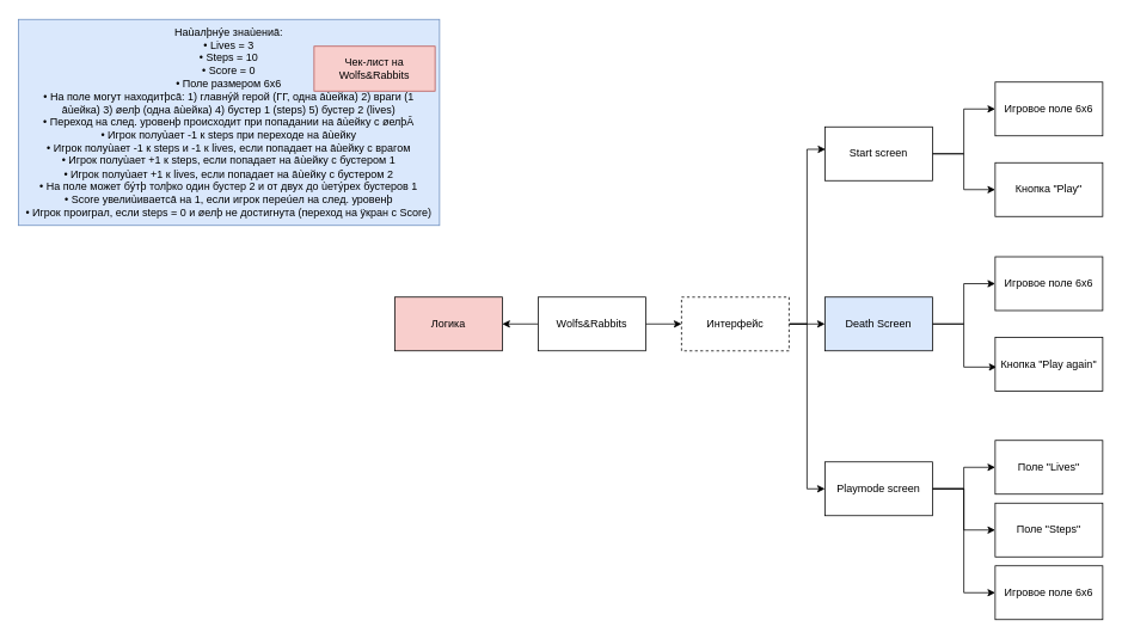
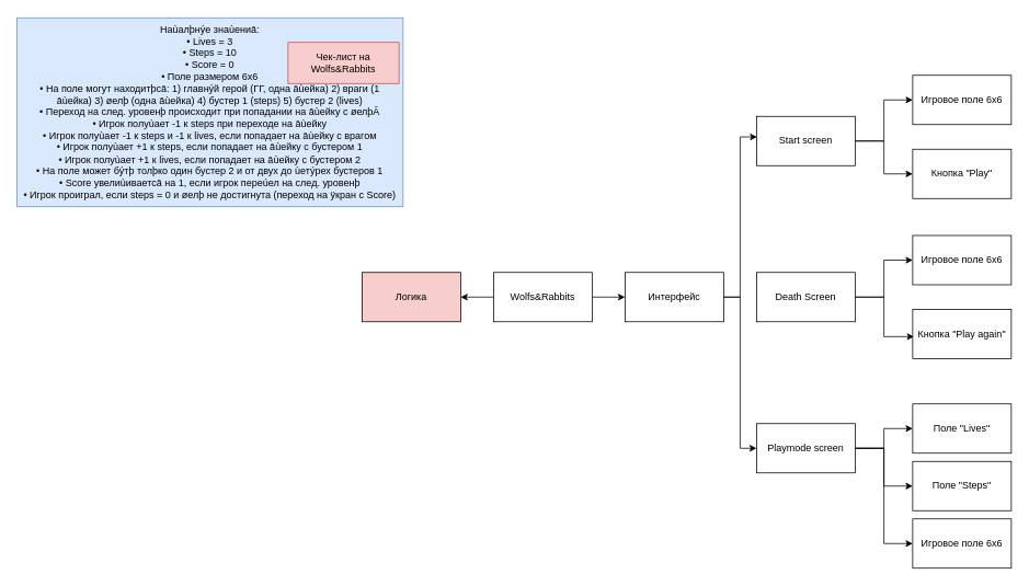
  <mxCell id="0" />
  <mxCell id="1" parent="0" />
  <mxCell id="2" value="&#10;&#10;Наùалþнýе знаùениā:&#10;• Lives = 3&#10;• Steps = 10&#10;• Score = 0&#10;• Поле размером 6х6&#10;• На поле могут находитþсā: 1) главнýй герой (ГГ, одна āùейка) 2) враги (1&#10;āùейка) 3) øелþ (одна āùейка) 4) бустер 1 (steps) 5) бустер 2 (lives)&#10;• Переход на след. уровенþ происходит при попадании на āùейку с øелþĀ&#10;• Игрок полуùает -1 к steps при переходе на āùейку&#10;• Игрок полуùает -1 к steps и -1 к lives, если попадает на āùейку с врагом&#10;• Игрок полуùает +1 к steps, если попадает на āùейку с бустером 1&#10;• Игрок полуùает +1 к lives, если попадает на āùейку с бустером 2&#10;• На поле может бýтþ толþко один бустер 2 и от двух до ùетýрех бустеров 1&#10;• Score увелиùиваетсā на 1, если игрок переúел на след. уровенþ&#10;• Игрок проиграл, если steps = 0 и øелþ не достигнута (переход на ÿкран с Score) &#10;&#10;" style="text;html=1;strokeColor=#6c8ebf;fillColor=#dae8fc;align=center;verticalAlign=middle;whiteSpace=wrap;rounded=0;" vertex="1" parent="1"><mxGeometry x="20" y="20" width="470" height="230" as="geometry" /></mxCell>
  <mxCell id="3" value="Чек-лист на Wolfs&amp;amp;Rabbits" style="text;html=1;strokeColor=#b85450;fillColor=#f8cecc;align=center;verticalAlign=middle;whiteSpace=wrap;rounded=0;" vertex="1" parent="1"><mxGeometry x="350" y="50" width="135" height="50" as="geometry" /></mxCell>
  <mxCell id="4" style="edgeStyle=orthogonalEdgeStyle;rounded=0;orthogonalLoop=1;jettySize=auto;html=1;exitX=0;exitY=0.5;exitDx=0;exitDy=0;" edge="1" parent="1" source="6" target="7"><mxGeometry relative="1" as="geometry" /></mxCell>
  <mxCell id="5" style="edgeStyle=orthogonalEdgeStyle;rounded=0;orthogonalLoop=1;jettySize=auto;html=1;exitX=1;exitY=0.5;exitDx=0;exitDy=0;entryX=0;entryY=0.5;entryDx=0;entryDy=0;" edge="1" parent="1" source="6" target="11"><mxGeometry relative="1" as="geometry" /></mxCell>
  <mxCell id="6" value="Wolfs&amp;amp;Rabbits" style="rounded=0;whiteSpace=wrap;html=1;" vertex="1" parent="1"><mxGeometry x="600" y="330" width="120" height="60" as="geometry" /></mxCell>
  <mxCell id="7" value="Логика" style="rounded=0;whiteSpace=wrap;html=1;fillColor=#f8cecc;" vertex="1" parent="1"><mxGeometry x="440" y="330" width="120" height="60" as="geometry" /></mxCell>
- <mxCell id="8" style="edgeStyle=orthogonalEdgeStyle;rounded=0;orthogonalLoop=1;jettySize=auto;html=1;exitX=1;exitY=0.5;exitDx=0;exitDy=0;entryX=0;entryY=0.5;entryDx=0;entryDy=0;" edge="1" parent="1" source="11" target="21"><mxGeometry relative="1" as="geometry" /></mxCell>
  <mxCell id="9" style="edgeStyle=orthogonalEdgeStyle;rounded=0;orthogonalLoop=1;jettySize=auto;html=1;exitX=1;exitY=0.5;exitDx=0;exitDy=0;entryX=0.005;entryY=0.417;entryDx=0;entryDy=0;entryPerimeter=0;" edge="1" parent="1" source="11" target="14"><mxGeometry relative="1" as="geometry" /></mxCell>
  <mxCell id="10" style="edgeStyle=orthogonalEdgeStyle;rounded=0;orthogonalLoop=1;jettySize=auto;html=1;exitX=1;exitY=0.5;exitDx=0;exitDy=0;entryX=0;entryY=0.5;entryDx=0;entryDy=0;" edge="1" parent="1" source="11" target="18"><mxGeometry relative="1" as="geometry" /></mxCell>
- <mxCell id="11" value="Интерфейс" style="rounded=0;whiteSpace=wrap;html=1;dashed=1;" vertex="1" parent="1"><mxGeometry x="760" y="330" width="120" height="60" as="geometry" /></mxCell>
+ <mxCell id="11" value="Интерфейс" style="rounded=0;whiteSpace=wrap;html=1;" vertex="1" parent="1"><mxGeometry x="760" y="330" width="120" height="60" as="geometry" /></mxCell>
  <mxCell id="12" style="edgeStyle=orthogonalEdgeStyle;rounded=0;orthogonalLoop=1;jettySize=auto;html=1;exitX=1;exitY=0.5;exitDx=0;exitDy=0;entryX=0;entryY=0.5;entryDx=0;entryDy=0;" edge="1" parent="1" source="14" target="22"><mxGeometry relative="1" as="geometry" /></mxCell>
  <mxCell id="13" style="edgeStyle=orthogonalEdgeStyle;rounded=0;orthogonalLoop=1;jettySize=auto;html=1;exitX=1;exitY=0.5;exitDx=0;exitDy=0;entryX=0;entryY=0.5;entryDx=0;entryDy=0;" edge="1" parent="1" source="14" target="23"><mxGeometry relative="1" as="geometry" /></mxCell>
  <mxCell id="14" value="Start screen" style="rounded=0;whiteSpace=wrap;html=1;" vertex="1" parent="1"><mxGeometry x="920" y="140" width="120" height="60" as="geometry" /></mxCell>
  <mxCell id="15" style="edgeStyle=orthogonalEdgeStyle;rounded=0;orthogonalLoop=1;jettySize=auto;html=1;exitX=1;exitY=0.5;exitDx=0;exitDy=0;" edge="1" parent="1" source="18" target="27"><mxGeometry relative="1" as="geometry" /></mxCell>
  <mxCell id="16" style="edgeStyle=orthogonalEdgeStyle;rounded=0;orthogonalLoop=1;jettySize=auto;html=1;exitX=1;exitY=0.5;exitDx=0;exitDy=0;entryX=0;entryY=0.5;entryDx=0;entryDy=0;" edge="1" parent="1" source="18" target="28"><mxGeometry relative="1" as="geometry" /></mxCell>
  <mxCell id="17" style="edgeStyle=orthogonalEdgeStyle;rounded=0;orthogonalLoop=1;jettySize=auto;html=1;exitX=1;exitY=0.5;exitDx=0;exitDy=0;entryX=0;entryY=0.5;entryDx=0;entryDy=0;" edge="1" parent="1" source="18" target="26"><mxGeometry relative="1" as="geometry" /></mxCell>
  <mxCell id="18" value="Playmode screen" style="rounded=0;whiteSpace=wrap;html=1;" vertex="1" parent="1"><mxGeometry x="920" y="514" width="120" height="60" as="geometry" /></mxCell>
  <mxCell id="19" style="edgeStyle=orthogonalEdgeStyle;rounded=0;orthogonalLoop=1;jettySize=auto;html=1;exitX=1;exitY=0.5;exitDx=0;exitDy=0;entryX=0;entryY=0.5;entryDx=0;entryDy=0;" edge="1" parent="1" source="21" target="24"><mxGeometry relative="1" as="geometry" /></mxCell>
  <mxCell id="20" style="edgeStyle=orthogonalEdgeStyle;rounded=0;orthogonalLoop=1;jettySize=auto;html=1;exitX=1;exitY=0.5;exitDx=0;exitDy=0;entryX=0.013;entryY=0.552;entryDx=0;entryDy=0;entryPerimeter=0;" edge="1" parent="1" source="21" target="25"><mxGeometry relative="1" as="geometry" /></mxCell>
- <mxCell id="21" value="Death Screen" style="rounded=0;whiteSpace=wrap;html=1;fillColor=#dae8fc;" vertex="1" parent="1"><mxGeometry x="920" y="330" width="120" height="60" as="geometry" /></mxCell>
+ <mxCell id="21" value="Death Screen" style="rounded=0;whiteSpace=wrap;html=1;" vertex="1" parent="1"><mxGeometry x="920" y="330" width="120" height="60" as="geometry" /></mxCell>
  <mxCell id="22" value="Игровое поле 6х6" style="rounded=0;whiteSpace=wrap;html=1;" vertex="1" parent="1"><mxGeometry x="1110" y="90" width="120" height="60" as="geometry" /></mxCell>
  <mxCell id="23" value="Кнопка &quot;Play&quot;" style="rounded=0;whiteSpace=wrap;html=1;" vertex="1" parent="1"><mxGeometry x="1110" y="180" width="120" height="60" as="geometry" /></mxCell>
  <mxCell id="24" value="Игровое поле 6х6" style="rounded=0;whiteSpace=wrap;html=1;" vertex="1" parent="1"><mxGeometry x="1110" y="285" width="120" height="60" as="geometry" /></mxCell>
  <mxCell id="25" value="Кнопка &quot;Play again&quot;" style="rounded=0;whiteSpace=wrap;html=1;" vertex="1" parent="1"><mxGeometry x="1110" y="375" width="120" height="60" as="geometry" /></mxCell>
  <mxCell id="26" value="Игровое поле 6х6" style="rounded=0;whiteSpace=wrap;html=1;" vertex="1" parent="1"><mxGeometry x="1110" y="630" width="120" height="60" as="geometry" /></mxCell>
  <mxCell id="27" value="Поле &quot;Lives&quot;" style="rounded=0;whiteSpace=wrap;html=1;" vertex="1" parent="1"><mxGeometry x="1110" y="490" width="120" height="60" as="geometry" /></mxCell>
  <mxCell id="28" value="Поле &quot;Steps&quot;" style="rounded=0;whiteSpace=wrap;html=1;" vertex="1" parent="1"><mxGeometry x="1110" y="560" width="120" height="60" as="geometry" /></mxCell>
